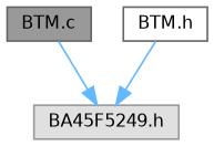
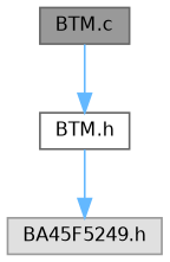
  digraph {
    node [fontname=Helvetica fontsize=10 shape=box style=filled]
    edge [color=steelblue1 fontname=Helvetica fontsize=10 labelfontname=Helvetica labelfontsize=10 style=solid]
    n1 [color=gray40 fillcolor=grey60 fontcolor=black height=0.2 label="BTM.c" width=0.4]
    n2 [color=grey40 fillcolor=white height=0.2 label="BTM.h" width=0.4]
    n3 [color=grey60 fillcolor="#E0E0E0" height=0.2 label="BA45F5249.h" width=0.4]
-   n1 -> n3
+   n1 -> n2
    n2 -> n3
  }
